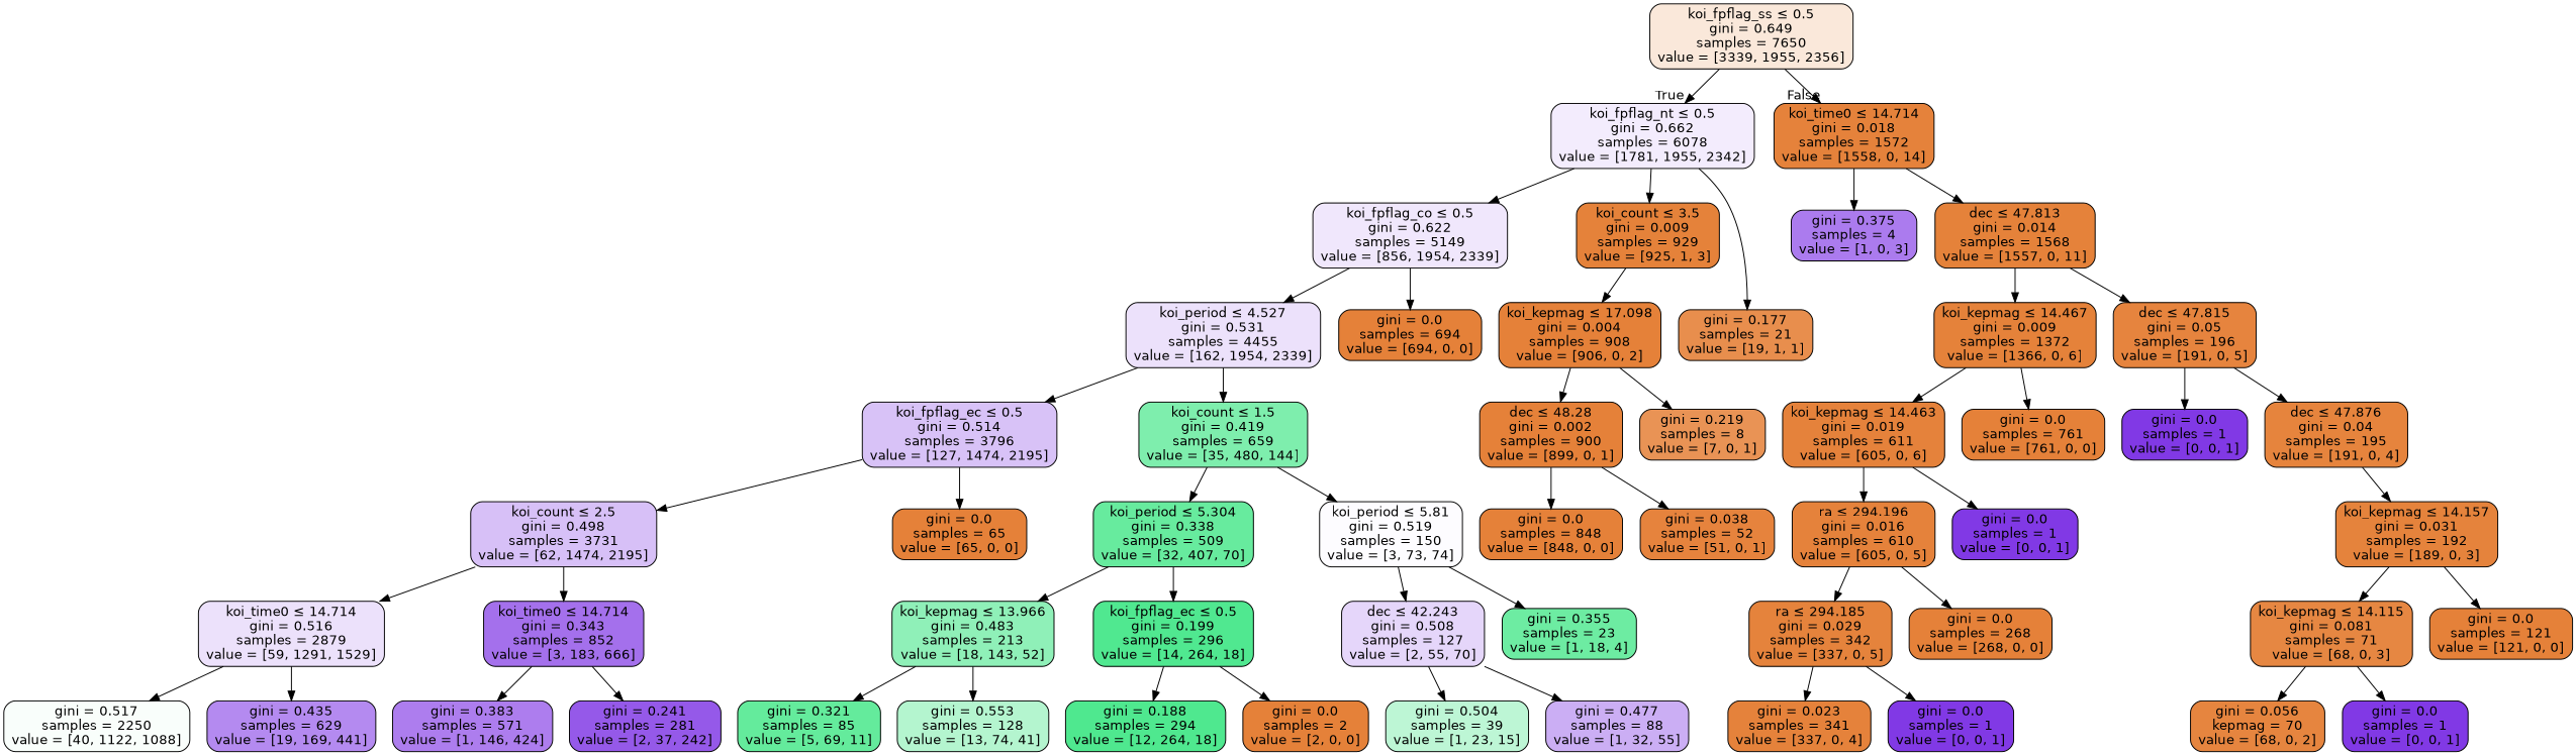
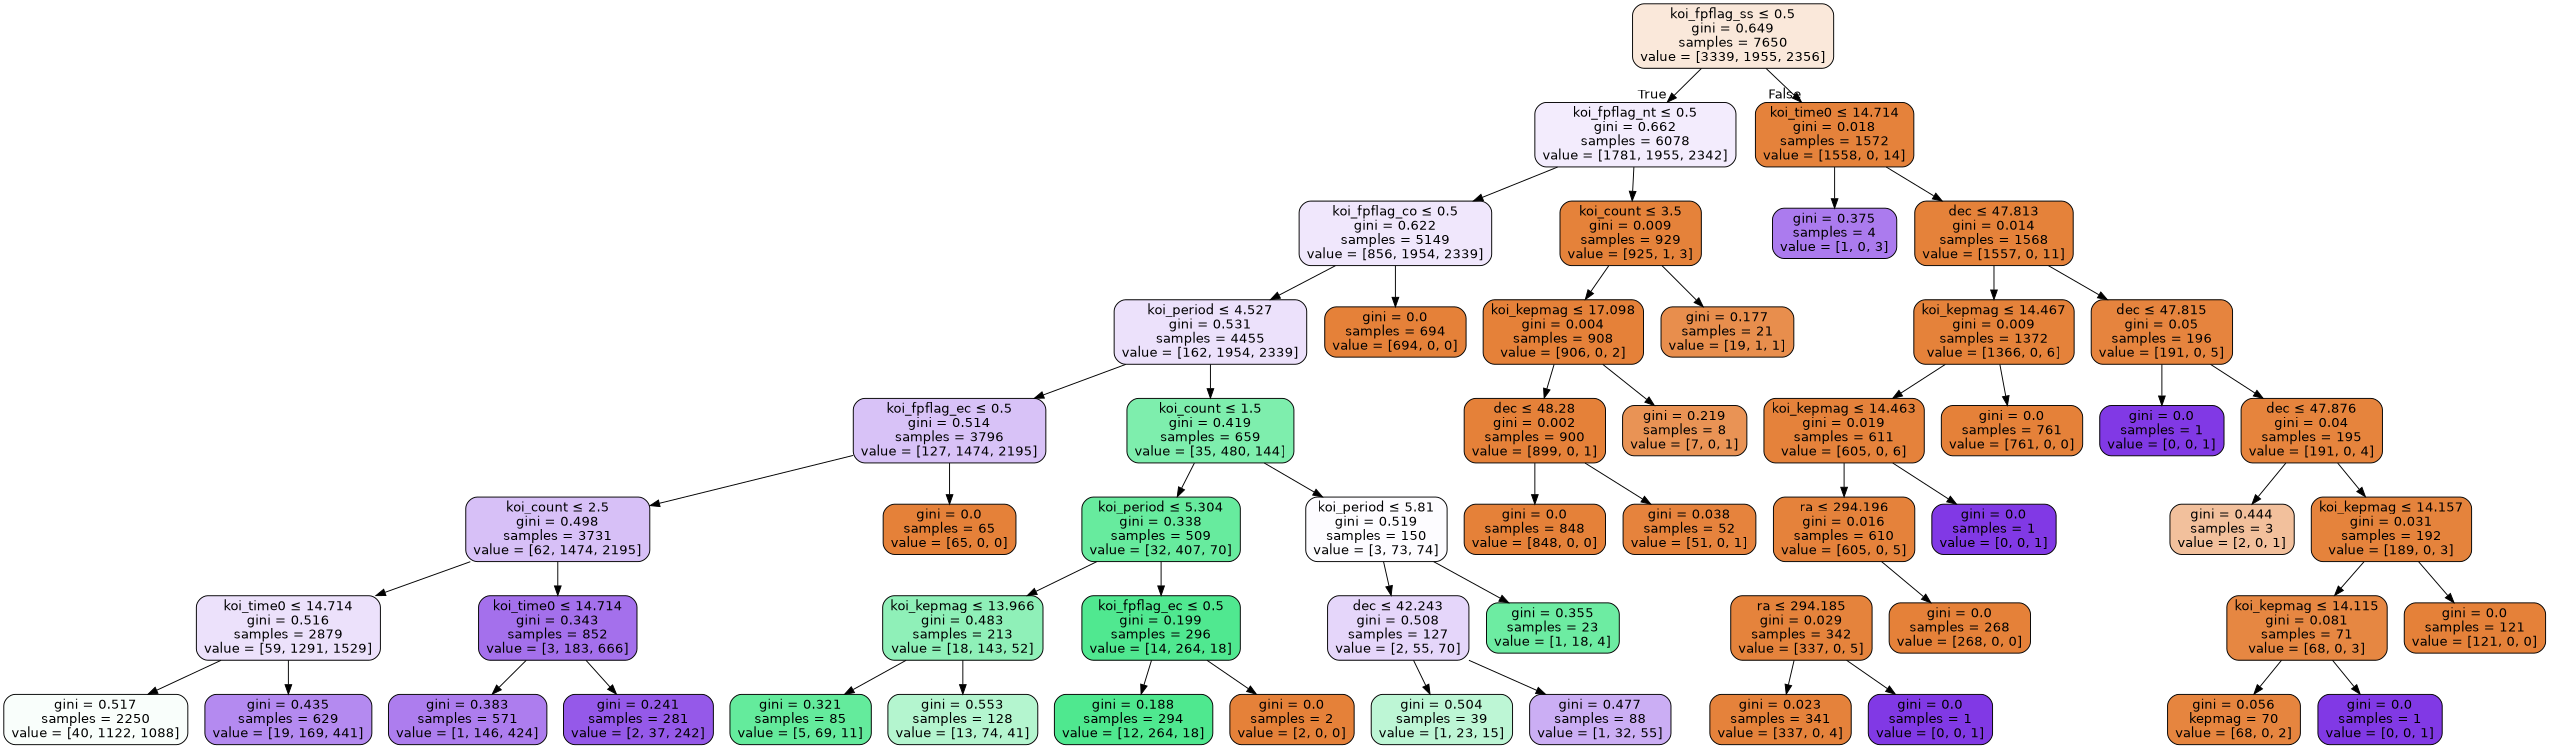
  digraph {
    node [color=black fillcolor="#e58139" fontname=helvetica shape=box style="filled, rounded"]
    edge [fontname=helvetica]
    n1 [fillcolor="#fae8da" label=<koi_fpflag_ss &le; 0.5<br/>gini = 0.649<br/>samples = 7650<br/>value = [3339, 1955, 2356]>]
    n2 [fillcolor="#f3ecfd" label=<koi_fpflag_nt &le; 0.5<br/>gini = 0.662<br/>samples = 6078<br/>value = [1781, 1955, 2342]>]
    n3 [fillcolor="#e5823b" label=<koi_time0 &le; 14.714<br/>gini = 0.018<br/>samples = 1572<br/>value = [1558, 0, 14]>]
    n4 [fillcolor="#f0e7fc" label=<koi_fpflag_co &le; 0.5<br/>gini = 0.622<br/>samples = 5149<br/>value = [856, 1954, 2339]>]
    n5 [fillcolor="#e5823a" label=<koi_count &le; 3.5<br/>gini = 0.009<br/>samples = 929<br/>value = [925, 1, 3]>]
    n6 [fillcolor="#ab7bee" label=<gini = 0.375<br/>samples = 4<br/>value = [1, 0, 3]>]
    n7 [fillcolor="#e5823a" label=<dec &le; 47.813<br/>gini = 0.014<br/>samples = 1568<br/>value = [1557, 0, 11]>]
    n8 [fillcolor="#ece1fb" label=<koi_period &le; 4.527<br/>gini = 0.531<br/>samples = 4455<br/>value = [162, 1954, 2339]>]
    n9 [label=<gini = 0.0<br/>samples = 694<br/>value = [694, 0, 0]>]
    n10 [label=<koi_kepmag &le; 17.098<br/>gini = 0.004<br/>samples = 908<br/>value = [906, 0, 2]>]
    n11 [fillcolor="#e88e4d" label=<gini = 0.177<br/>samples = 21<br/>value = [19, 1, 1]>]
    n12 [fillcolor="#d8c2f7" label=<koi_fpflag_ec &le; 0.5<br/>gini = 0.514<br/>samples = 3796<br/>value = [127, 1474, 2195]>]
    n13 [fillcolor="#7eeead" label=<koi_count &le; 1.5<br/>gini = 0.419<br/>samples = 659<br/>value = [35, 480, 144]>]
    n14 [fillcolor="#d7c0f7" label=<koi_count &le; 2.5<br/>gini = 0.498<br/>samples = 3731<br/>value = [62, 1474, 2195]>]
    n15 [label=<gini = 0.0<br/>samples = 65<br/>value = [65, 0, 0]>]
    n16 [fillcolor="#67eb9e" label=<koi_period &le; 5.304<br/>gini = 0.338<br/>samples = 509<br/>value = [32, 407, 70]>]
    n17 [fillcolor="#fdfcff" label=<koi_period &le; 5.81<br/>gini = 0.519<br/>samples = 150<br/>value = [3, 73, 74]>]
    n18 [fillcolor="#ece1fb" label=<koi_time0 &le; 14.714<br/>gini = 0.516<br/>samples = 2879<br/>value = [59, 1291, 1529]>]
    n19 [fillcolor="#a470ec" label=<koi_time0 &le; 14.714<br/>gini = 0.343<br/>samples = 852<br/>value = [3, 183, 666]>]
    n20 [fillcolor="#f9fefb" label=<gini = 0.517<br/>samples = 2250<br/>value = [40, 1122, 1088]>]
    n21 [fillcolor="#b48af0" label=<gini = 0.435<br/>samples = 629<br/>value = [19, 169, 441]>]
    n22 [fillcolor="#ad7dee" label=<gini = 0.383<br/>samples = 571<br/>value = [1, 146, 424]>]
    n23 [fillcolor="#9559e9" label=<gini = 0.241<br/>samples = 281<br/>value = [2, 37, 242]>]
    n24 [fillcolor="#8ff0b8" label=<koi_kepmag &le; 13.966<br/>gini = 0.483<br/>samples = 213<br/>value = [18, 143, 52]>]
    n25 [fillcolor="#50e890" label=<koi_fpflag_ec &le; 0.5<br/>gini = 0.199<br/>samples = 296<br/>value = [14, 264, 18]>]
    n26 [fillcolor="#e5d6fa" label=<dec &le; 42.243<br/>gini = 0.508<br/>samples = 127<br/>value = [2, 55, 70]>]
    n27 [fillcolor="#6deca2" label=<gini = 0.355<br/>samples = 23<br/>value = [1, 18, 4]>]
    n28 [fillcolor="#64eb9c" label=<gini = 0.321<br/>samples = 85<br/>value = [5, 69, 11]>]
    n29 [fillcolor="#b4f5cf" label=<gini = 0.553<br/>samples = 128<br/>value = [13, 74, 41]>]
    n30 [fillcolor="#4fe88f" label=<gini = 0.188<br/>samples = 294<br/>value = [12, 264, 18]>]
    n31 [label=<gini = 0.0<br/>samples = 2<br/>value = [2, 0, 0]>]
    n32 [fillcolor="#bdf6d5" label=<gini = 0.504<br/>samples = 39<br/>value = [1, 23, 15]>]
    n33 [fillcolor="#cbaef4" label=<gini = 0.477<br/>samples = 88<br/>value = [1, 32, 55]>]
    n34 [label=<dec &le; 48.28<br/>gini = 0.002<br/>samples = 900<br/>value = [899, 0, 1]>]
    n35 [fillcolor="#e99355" label=<gini = 0.219<br/>samples = 8<br/>value = [7, 0, 1]>]
    n36 [label=<gini = 0.0<br/>samples = 848<br/>value = [848, 0, 0]>]
    n37 [fillcolor="#e6833d" label=<gini = 0.038<br/>samples = 52<br/>value = [51, 0, 1]>]
    n38 [fillcolor="#e5823a" label=<koi_kepmag &le; 14.467<br/>gini = 0.009<br/>samples = 1372<br/>value = [1366, 0, 6]>]
    n39 [fillcolor="#e6843e" label=<dec &le; 47.815<br/>gini = 0.05<br/>samples = 196<br/>value = [191, 0, 5]>]
    n40 [fillcolor="#e5823b" label=<koi_kepmag &le; 14.463<br/>gini = 0.019<br/>samples = 611<br/>value = [605, 0, 6]>]
    n41 [label=<gini = 0.0<br/>samples = 761<br/>value = [761, 0, 0]>]
    n42 [fillcolor="#8139e5" label=<gini = 0.0<br/>samples = 1<br/>value = [0, 0, 1]>]
    n43 [fillcolor="#e6843d" label=<dec &le; 47.876<br/>gini = 0.04<br/>samples = 195<br/>value = [191, 0, 4]>]
    n44 [fillcolor="#e5823b" label=<ra &le; 294.196<br/>gini = 0.016<br/>samples = 610<br/>value = [605, 0, 5]>]
    n45 [fillcolor="#8139e5" label=<gini = 0.0<br/>samples = 1<br/>value = [0, 0, 1]>]
    n46 [fillcolor="#e5833c" label=<ra &le; 294.185<br/>gini = 0.029<br/>samples = 342<br/>value = [337, 0, 5]>]
    n47 [label=<gini = 0.0<br/>samples = 268<br/>value = [268, 0, 0]>]
    n48 [fillcolor="#e5823b" label=<gini = 0.023<br/>samples = 341<br/>value = [337, 0, 4]>]
    n49 [fillcolor="#8139e5" label=<gini = 0.0<br/>samples = 1<br/>value = [0, 0, 1]>]
+   n50 [fillcolor="#f2c09c" label=<gini = 0.444<br/>samples = 3<br/>value = [2, 0, 1]>]
    n51 [fillcolor="#e5833c" label=<koi_kepmag &le; 14.157<br/>gini = 0.031<br/>samples = 192<br/>value = [189, 0, 3]>]
    n52 [fillcolor="#e68742" label=<koi_kepmag &le; 14.115<br/>gini = 0.081<br/>samples = 71<br/>value = [68, 0, 3]>]
    n53 [label=<gini = 0.0<br/>samples = 121<br/>value = [121, 0, 0]>]
    n54 [fillcolor="#e6853f" label=<gini = 0.056<br/>kepmag = 70<br/>value = [68, 0, 2]>]
    n55 [fillcolor="#8139e5" label=<gini = 0.0<br/>samples = 1<br/>value = [0, 0, 1]>]
    n1 -> n2 [headlabel=True labelangle=45 labeldistance=2.5]
    n1 -> n3 [headlabel=False labelangle=-45 labeldistance=2.5]
    n2 -> n4
    n2 -> n5
    n3 -> n6
    n3 -> n7
    n4 -> n8
    n4 -> n9
    n5 -> n10
-   n2 -> n11
+   n5 -> n11
    n7 -> n38
    n7 -> n39
    n8 -> n12
    n8 -> n13
    n10 -> n34
    n10 -> n35
    n12 -> n14
    n12 -> n15
    n13 -> n16
    n13 -> n17
    n14 -> n18
    n14 -> n19
    n16 -> n24
    n16 -> n25
    n17 -> n26
    n17 -> n27
    n18 -> n20
    n18 -> n21
    n19 -> n22
    n19 -> n23
    n24 -> n28
    n24 -> n29
    n25 -> n30
    n25 -> n31
    n26 -> n32
    n26 -> n33
    n34 -> n36
    n34 -> n37
    n38 -> n40
    n38 -> n41
    n39 -> n42
    n39 -> n43
    n40 -> n44
    n40 -> n45
+   n43 -> n50
    n43 -> n51
-   n44 -> n46
    n44 -> n47
    n46 -> n48
    n46 -> n49
    n51 -> n52
    n51 -> n53
    n52 -> n54
    n52 -> n55
  }
